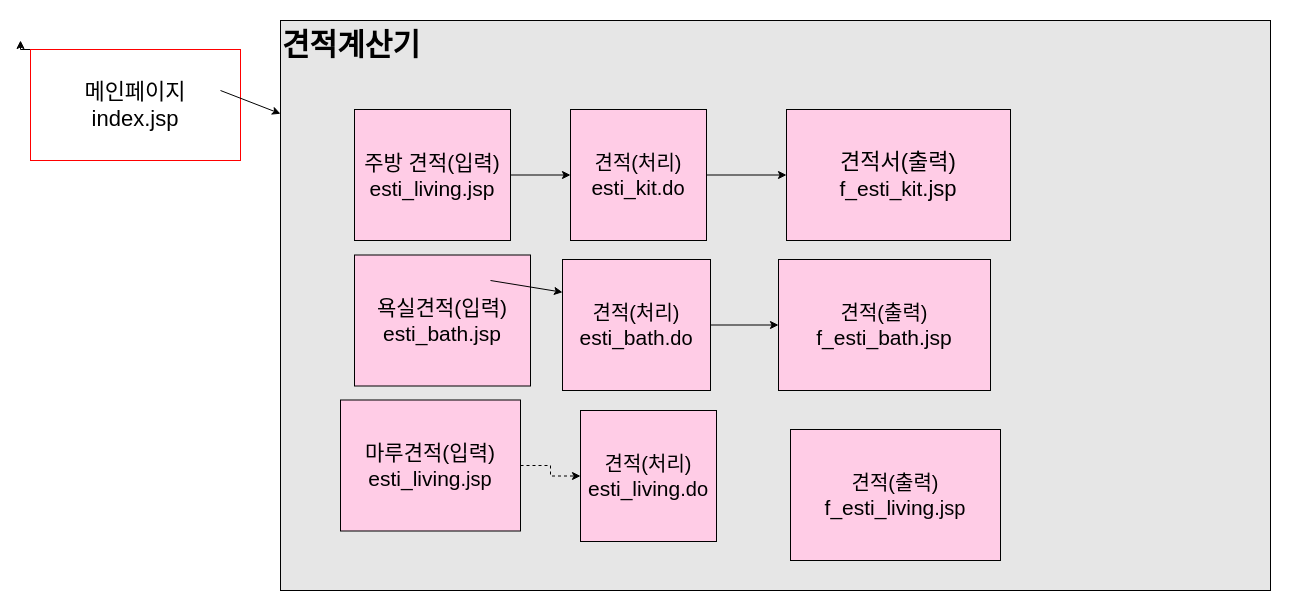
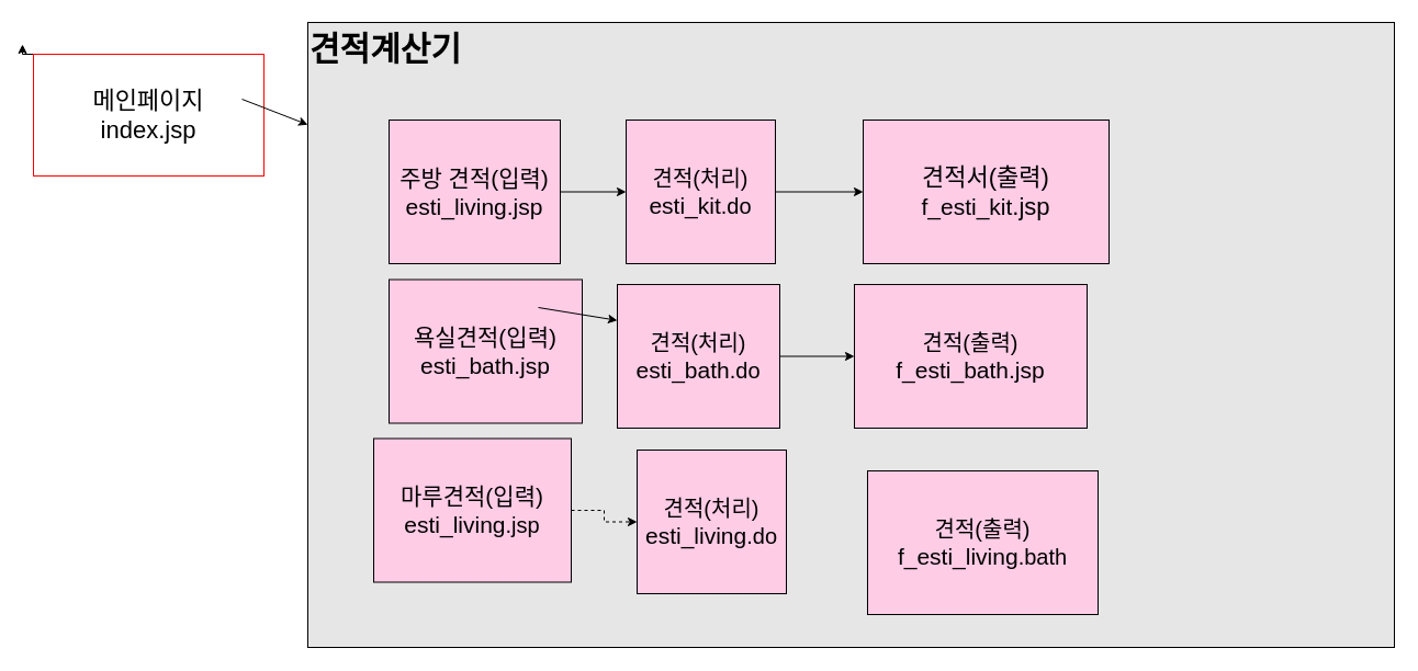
  <mxCell id="0" />
  <mxCell id="1" parent="0" />
  <mxCell id="2" value="견적계산기" style="rounded=0;whiteSpace=wrap;html=1;strokeColor=#000000;fillColor=#E6E6E6;align=left;verticalAlign=top;fontSize=30;fontStyle=1" vertex="1" parent="1"><mxGeometry x="280" y="20" width="990" height="570" as="geometry" /></mxCell>
  <mxCell id="3" value="" style="edgeStyle=orthogonalEdgeStyle;rounded=0;orthogonalLoop=1;jettySize=auto;html=1;" edge="1" parent="1" source="4" target="6"><mxGeometry relative="1" as="geometry" /></mxCell>
  <mxCell id="4" value="주방 견적(입력)&lt;br style=&quot;font-size: 21px&quot;&gt;esti_living.jsp" style="rounded=0;whiteSpace=wrap;html=1;fillColor=#FFCCE6;fontSize=21;" vertex="1" parent="1"><mxGeometry x="354" y="109" width="156" height="131" as="geometry" /></mxCell>
  <mxCell id="5" value="" style="edgeStyle=orthogonalEdgeStyle;rounded=0;orthogonalLoop=1;jettySize=auto;html=1;" edge="1" parent="1" source="6" target="7"><mxGeometry relative="1" as="geometry" /></mxCell>
  <mxCell id="6" value="견적(처리)&lt;br style=&quot;font-size: 20px&quot;&gt;&lt;span style=&quot;font-size: 21px&quot;&gt;esti_kit&lt;/span&gt;.do" style="rounded=0;whiteSpace=wrap;html=1;fillColor=#FFCCE6;fontSize=20;" vertex="1" parent="1"><mxGeometry x="570" y="109" width="136" height="131" as="geometry" /></mxCell>
  <mxCell id="7" value="&lt;font style=&quot;font-size: 22px&quot;&gt;견적서(출력)&lt;br&gt;&lt;span style=&quot;font-size: 21px&quot;&gt;f_esti_kit&lt;/span&gt;.jsp&lt;/font&gt;" style="rounded=0;whiteSpace=wrap;html=1;fillColor=#FFCCE6;" vertex="1" parent="1"><mxGeometry x="786" y="109" width="224" height="131" as="geometry" /></mxCell>
  <mxCell id="8" style="edgeStyle=orthogonalEdgeStyle;rounded=0;orthogonalLoop=1;jettySize=auto;html=1;exitX=0;exitY=0;exitDx=0;exitDy=0;fontSize=22;" edge="1" parent="1" source="9"><mxGeometry relative="1" as="geometry"><mxPoint x="20" y="40" as="targetPoint" /></mxGeometry></mxCell>
  <mxCell id="9" value="메인페이지&lt;br style=&quot;font-size: 22px;&quot;&gt;index.jsp" style="rounded=0;whiteSpace=wrap;html=1;strokeColor=#FF0000;fontSize=22;" vertex="1" parent="1"><mxGeometry x="30" y="49" width="210" height="111" as="geometry" /></mxCell>
  <mxCell id="10" value="" style="endArrow=classic;html=1;" edge="1" parent="1" target="2"><mxGeometry width="50" height="50" relative="1" as="geometry"><mxPoint x="220" y="90" as="sourcePoint" /><mxPoint x="270" y="40" as="targetPoint" /></mxGeometry></mxCell>
  <mxCell id="11" value="욕실견적(입력)&lt;br style=&quot;font-size: 21px&quot;&gt;esti_bath.jsp" style="rounded=0;whiteSpace=wrap;html=1;fillColor=#FFCCE6;fontSize=21;" vertex="1" parent="1"><mxGeometry x="354" y="254.5" width="176" height="131" as="geometry" /></mxCell>
  <mxCell id="12" value="" style="edgeStyle=orthogonalEdgeStyle;rounded=0;orthogonalLoop=1;jettySize=auto;html=1;fontSize=22;dashed=1;" edge="1" parent="1" source="13" target="17"><mxGeometry relative="1" as="geometry" /></mxCell>
  <mxCell id="13" value="마루견적(입력)&lt;br style=&quot;font-size: 21px&quot;&gt;esti_living&lt;span style=&quot;font-size: 20px&quot;&gt;.jsp&lt;/span&gt;" style="rounded=0;whiteSpace=wrap;html=1;fillColor=#FFCCE6;fontSize=21;" vertex="1" parent="1"><mxGeometry x="340" y="399.5" width="180" height="131" as="geometry" /></mxCell>
  <mxCell id="14" value="" style="edgeStyle=orthogonalEdgeStyle;rounded=0;orthogonalLoop=1;jettySize=auto;html=1;fontSize=22;" edge="1" parent="1" source="15" target="16"><mxGeometry relative="1" as="geometry" /></mxCell>
  <mxCell id="15" value="견적(처리)&lt;br style=&quot;font-size: 20px&quot;&gt;&lt;span style=&quot;font-size: 21px&quot;&gt;esti_bath&lt;/span&gt;.do" style="rounded=0;whiteSpace=wrap;html=1;fillColor=#FFCCE6;fontSize=20;" vertex="1" parent="1"><mxGeometry x="562" y="259" width="148" height="131" as="geometry" /></mxCell>
  <mxCell id="16" value="견적(출력)&lt;br style=&quot;font-size: 20px&quot;&gt;&lt;span style=&quot;font-size: 21px&quot;&gt;f_esti_bath.jsp&lt;/span&gt;" style="rounded=0;whiteSpace=wrap;html=1;fillColor=#FFCCE6;fontSize=20;" vertex="1" parent="1"><mxGeometry x="778" y="259" width="212" height="131" as="geometry" /></mxCell>
  <mxCell id="17" value="견적(처리)&lt;br style=&quot;font-size: 20px&quot;&gt;&lt;span style=&quot;font-size: 21px&quot;&gt;esti_living&lt;/span&gt;.do" style="rounded=0;whiteSpace=wrap;html=1;fillColor=#FFCCE6;fontSize=20;" vertex="1" parent="1"><mxGeometry x="580" y="410" width="136" height="131" as="geometry" /></mxCell>
- <mxCell id="18" value="견적(출력)&lt;br style=&quot;font-size: 20px&quot;&gt;&lt;span style=&quot;font-size: 21px&quot;&gt;f_esti_living&lt;/span&gt;.jsp" style="rounded=0;whiteSpace=wrap;html=1;fillColor=#FFCCE6;fontSize=20;" vertex="1" parent="1"><mxGeometry x="790" y="429" width="210" height="131" as="geometry" /></mxCell>
+ <mxCell id="18" value="견적(출력)&lt;br style=&quot;font-size: 20px&quot;&gt;&lt;span style=&quot;font-size: 21px&quot;&gt;f_esti_living&lt;/span&gt;.bath" style="rounded=0;whiteSpace=wrap;html=1;fillColor=#FFCCE6;fontSize=20;" vertex="1" parent="1"><mxGeometry x="790" y="429" width="210" height="131" as="geometry" /></mxCell>
  <mxCell id="19" value="" style="endArrow=classic;html=1;fontSize=22;entryX=0;entryY=0.25;entryDx=0;entryDy=0;" edge="1" parent="1" target="15"><mxGeometry width="50" height="50" relative="1" as="geometry"><mxPoint x="490" y="280" as="sourcePoint" /><mxPoint x="540" y="230" as="targetPoint" /></mxGeometry></mxCell>
